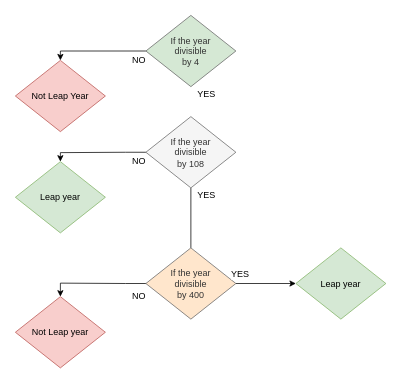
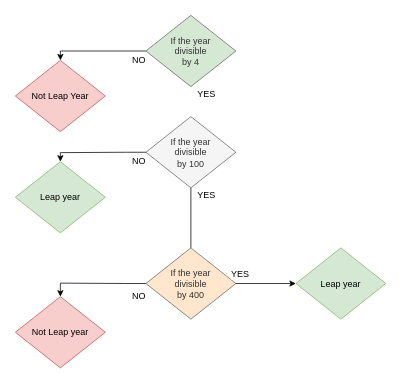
  <mxCell id="0" />
  <mxCell id="1" parent="0" />
  <mxCell id="2" value="" style="edgeStyle=orthogonalEdgeStyle;rounded=0;orthogonalLoop=1;jettySize=auto;html=1;fontColor=#FF3C00;" edge="1" parent="1" source="3" target="4"><mxGeometry relative="1" as="geometry"><Array as="points"><mxPoint x="80" y="67" /></Array></mxGeometry></mxCell>
  <mxCell id="3" value="If the year &lt;br&gt;divisible &lt;br&gt;by 4" style="rhombus;whiteSpace=wrap;html=1;fontColor=#333333;fillColor=#d5e8d4;strokeColor=#666666;" vertex="1" parent="1"><mxGeometry x="194" y="20" width="120" height="95" as="geometry" /></mxCell>
  <mxCell id="4" value="Not Leap Year" style="rhombus;whiteSpace=wrap;html=1;fillColor=#f8cecc;strokeColor=#b85450;" vertex="1" parent="1"><mxGeometry x="20" y="80" width="120" height="95" as="geometry" /></mxCell>
  <mxCell id="5" value="" style="edgeStyle=orthogonalEdgeStyle;rounded=0;orthogonalLoop=1;jettySize=auto;html=1;fontColor=#FF3C00;entryX=0.5;entryY=0;entryDx=0;entryDy=0;" edge="1" parent="1" source="7" target="8"><mxGeometry relative="1" as="geometry"><mxPoint x="80" y="203" as="targetPoint" /><Array as="points"><mxPoint x="167" y="203" /><mxPoint x="80" y="203" /></Array></mxGeometry></mxCell>
  <mxCell id="6" value="" style="edgeStyle=orthogonalEdgeStyle;rounded=0;orthogonalLoop=1;jettySize=auto;html=1;fontColor=#FF3C00;endArrow=none;" edge="1" parent="1" source="7" target="11"><mxGeometry relative="1" as="geometry" /></mxCell>
- <mxCell id="7" value="If the year &lt;br&gt;divisible &lt;br&gt;by 108" style="rhombus;whiteSpace=wrap;html=1;fontColor=#333333;fillColor=#f5f5f5;strokeColor=#666666;" vertex="1" parent="1"><mxGeometry x="194" y="155" width="120" height="95" as="geometry" /></mxCell>
+ <mxCell id="7" value="If the year &lt;br&gt;divisible &lt;br&gt;by 100" style="rhombus;whiteSpace=wrap;html=1;fontColor=#333333;fillColor=#f5f5f5;strokeColor=#666666;" vertex="1" parent="1"><mxGeometry x="194" y="155" width="120" height="95" as="geometry" /></mxCell>
  <mxCell id="8" value="Leap year" style="rhombus;whiteSpace=wrap;html=1;fillColor=#d5e8d4;strokeColor=#82b366;" vertex="1" parent="1"><mxGeometry x="20" y="215" width="120" height="95" as="geometry" /></mxCell>
  <mxCell id="9" value="" style="edgeStyle=orthogonalEdgeStyle;rounded=0;orthogonalLoop=1;jettySize=auto;html=1;fontColor=#FF3C00;entryX=0.5;entryY=0;entryDx=0;entryDy=0;" edge="1" parent="1" source="11" target="12"><mxGeometry relative="1" as="geometry"><Array as="points"><mxPoint x="167" y="377" /><mxPoint x="80" y="377" /></Array></mxGeometry></mxCell>
  <mxCell id="10" value="" style="edgeStyle=orthogonalEdgeStyle;rounded=0;orthogonalLoop=1;jettySize=auto;html=1;fontColor=#FF3C00;" edge="1" parent="1" source="11" target="13"><mxGeometry relative="1" as="geometry" /></mxCell>
  <mxCell id="11" value="If the year &lt;br&gt;divisible &lt;br&gt;by 400" style="rhombus;whiteSpace=wrap;html=1;fontColor=#333333;fillColor=#ffe6cc;strokeColor=#666666;" vertex="1" parent="1"><mxGeometry x="194" y="330" width="120" height="95" as="geometry" /></mxCell>
  <mxCell id="12" value="Not Leap year" style="rhombus;whiteSpace=wrap;html=1;fillColor=#f8cecc;strokeColor=#b85450;" vertex="1" parent="1"><mxGeometry x="20" y="395" width="120" height="95" as="geometry" /></mxCell>
  <mxCell id="13" value="Leap year" style="rhombus;whiteSpace=wrap;html=1;fillColor=#d5e8d4;strokeColor=#82b366;" vertex="1" parent="1"><mxGeometry x="394" y="330" width="120" height="95" as="geometry" /></mxCell>
  <mxCell id="14" value="&lt;font color=&quot;#000000&quot;&gt;NO&lt;/font&gt;" style="text;html=1;strokeColor=none;fillColor=none;align=center;verticalAlign=middle;whiteSpace=wrap;rounded=0;labelBackgroundColor=#FFFFFF;fontColor=#FF3C00;" vertex="1" parent="1"><mxGeometry x="155" y="65" width="60" height="30" as="geometry" /></mxCell>
  <mxCell id="15" value="YES" style="text;html=1;strokeColor=none;fillColor=none;align=center;verticalAlign=middle;whiteSpace=wrap;rounded=0;labelBackgroundColor=#FFFFFF;fontColor=#000000;" vertex="1" parent="1"><mxGeometry x="245" y="110" width="60" height="30" as="geometry" /></mxCell>
  <mxCell id="16" value="&lt;font color=&quot;#000000&quot;&gt;NO&lt;/font&gt;" style="text;html=1;strokeColor=none;fillColor=none;align=center;verticalAlign=middle;whiteSpace=wrap;rounded=0;labelBackgroundColor=#FFFFFF;fontColor=#FF3C00;" vertex="1" parent="1"><mxGeometry x="155" y="200" width="60" height="30" as="geometry" /></mxCell>
  <mxCell id="17" value="YES" style="text;html=1;strokeColor=none;fillColor=none;align=center;verticalAlign=middle;whiteSpace=wrap;rounded=0;labelBackgroundColor=#FFFFFF;fontColor=#000000;" vertex="1" parent="1"><mxGeometry x="245" y="245" width="60" height="30" as="geometry" /></mxCell>
  <mxCell id="18" value="&lt;font color=&quot;#000000&quot;&gt;NO&lt;/font&gt;" style="text;html=1;strokeColor=none;fillColor=none;align=center;verticalAlign=middle;whiteSpace=wrap;rounded=0;labelBackgroundColor=#FFFFFF;fontColor=#FF3C00;" vertex="1" parent="1"><mxGeometry x="155" y="380" width="60" height="30" as="geometry" /></mxCell>
  <mxCell id="19" value="YES" style="text;html=1;strokeColor=none;fillColor=none;align=center;verticalAlign=middle;whiteSpace=wrap;rounded=0;labelBackgroundColor=#FFFFFF;fontColor=#000000;" vertex="1" parent="1"><mxGeometry x="290" y="350" width="60" height="30" as="geometry" /></mxCell>
